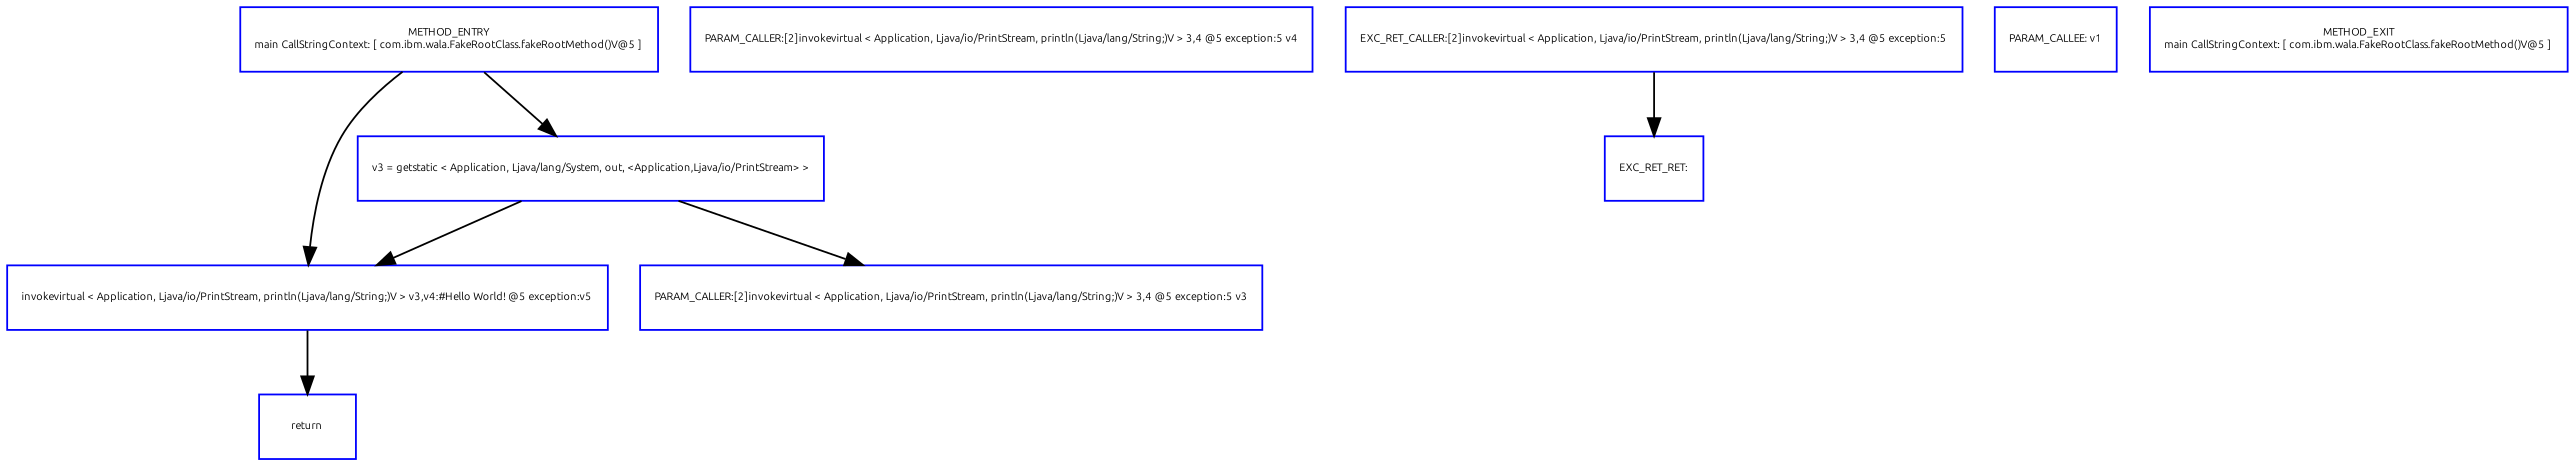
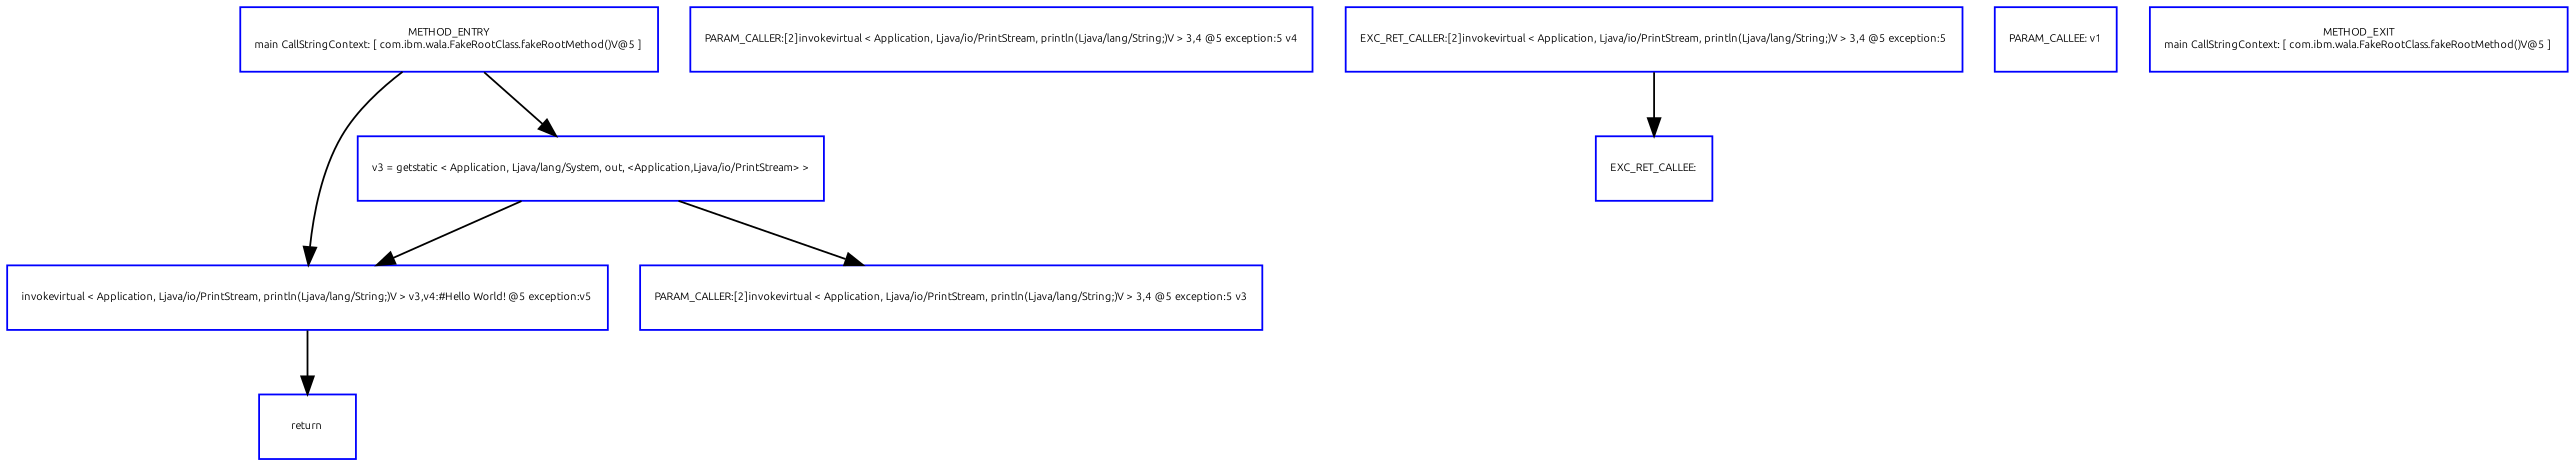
  digraph {
    concentrate=true
    fontsize=6
    fontname=Ubuntu
    node [color=blue fontcolor=black fontname=Ubuntu fontsize=6 shape=box]
    edge [color=black fontcolor=black fontname=Ubuntu fontsize=6]
    n1 [label="v3 = getstatic < Application, Ljava/lang/System, out, <Application,Ljava/io/PrintStream> >"]
    n2 [label="invokevirtual < Application, Ljava/io/PrintStream, println(Ljava/lang/String;)V > v3,v4:#Hello World! @5 exception:v5"]
    n3 [label="PARAM_CALLER:[2]invokevirtual < Application, Ljava/io/PrintStream, println(Ljava/lang/String;)V > 3,4 @5 exception:5 v3"]
    n4 [label=return]
    n5 [label="PARAM_CALLER:[2]invokevirtual < Application, Ljava/io/PrintStream, println(Ljava/lang/String;)V > 3,4 @5 exception:5 v4"]
    n6 [label="EXC_RET_CALLER:[2]invokevirtual < Application, Ljava/io/PrintStream, println(Ljava/lang/String;)V > 3,4 @5 exception:5"]
-   n7 [label="EXC_RET_RET:"]
+   n7 [label="EXC_RET_CALLEE:"]
    n8 [label="PARAM_CALLEE: v1"]
    n9 [label="METHOD_ENTRY\nmain CallStringContext: [ com.ibm.wala.FakeRootClass.fakeRootMethod()V@5 ]"]
    n10 [label="METHOD_EXIT\nmain CallStringContext: [ com.ibm.wala.FakeRootClass.fakeRootMethod()V@5 ]"]
    n1 -> n2
    n1 -> n3
    n2 -> n4
    n6 -> n7
    n9 -> n1
    n9 -> n2
  }
